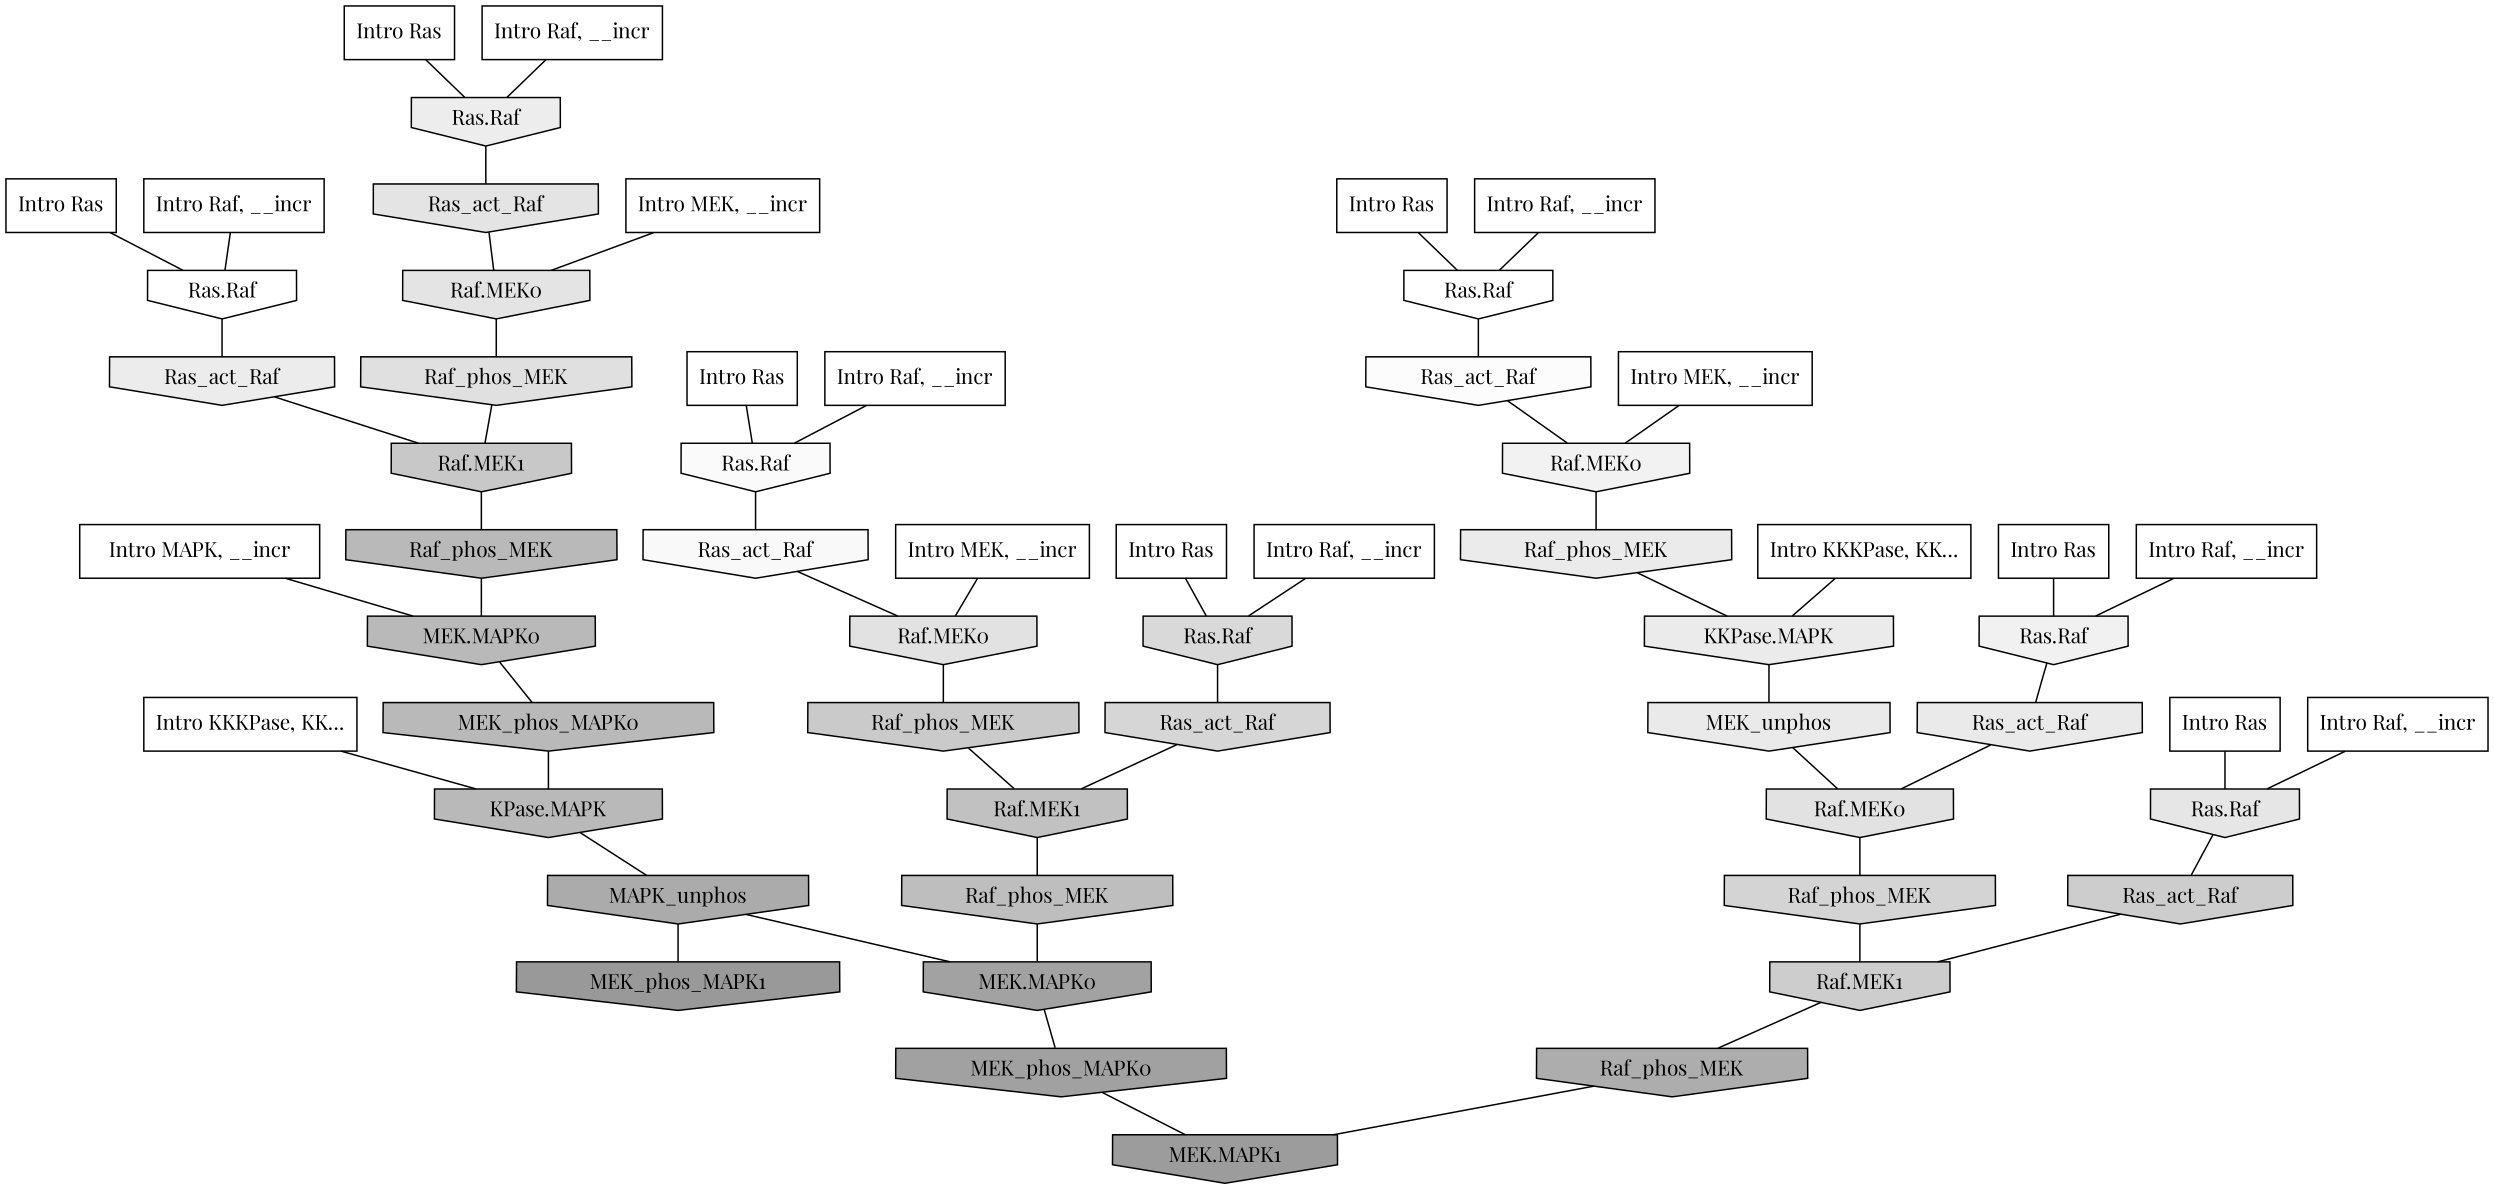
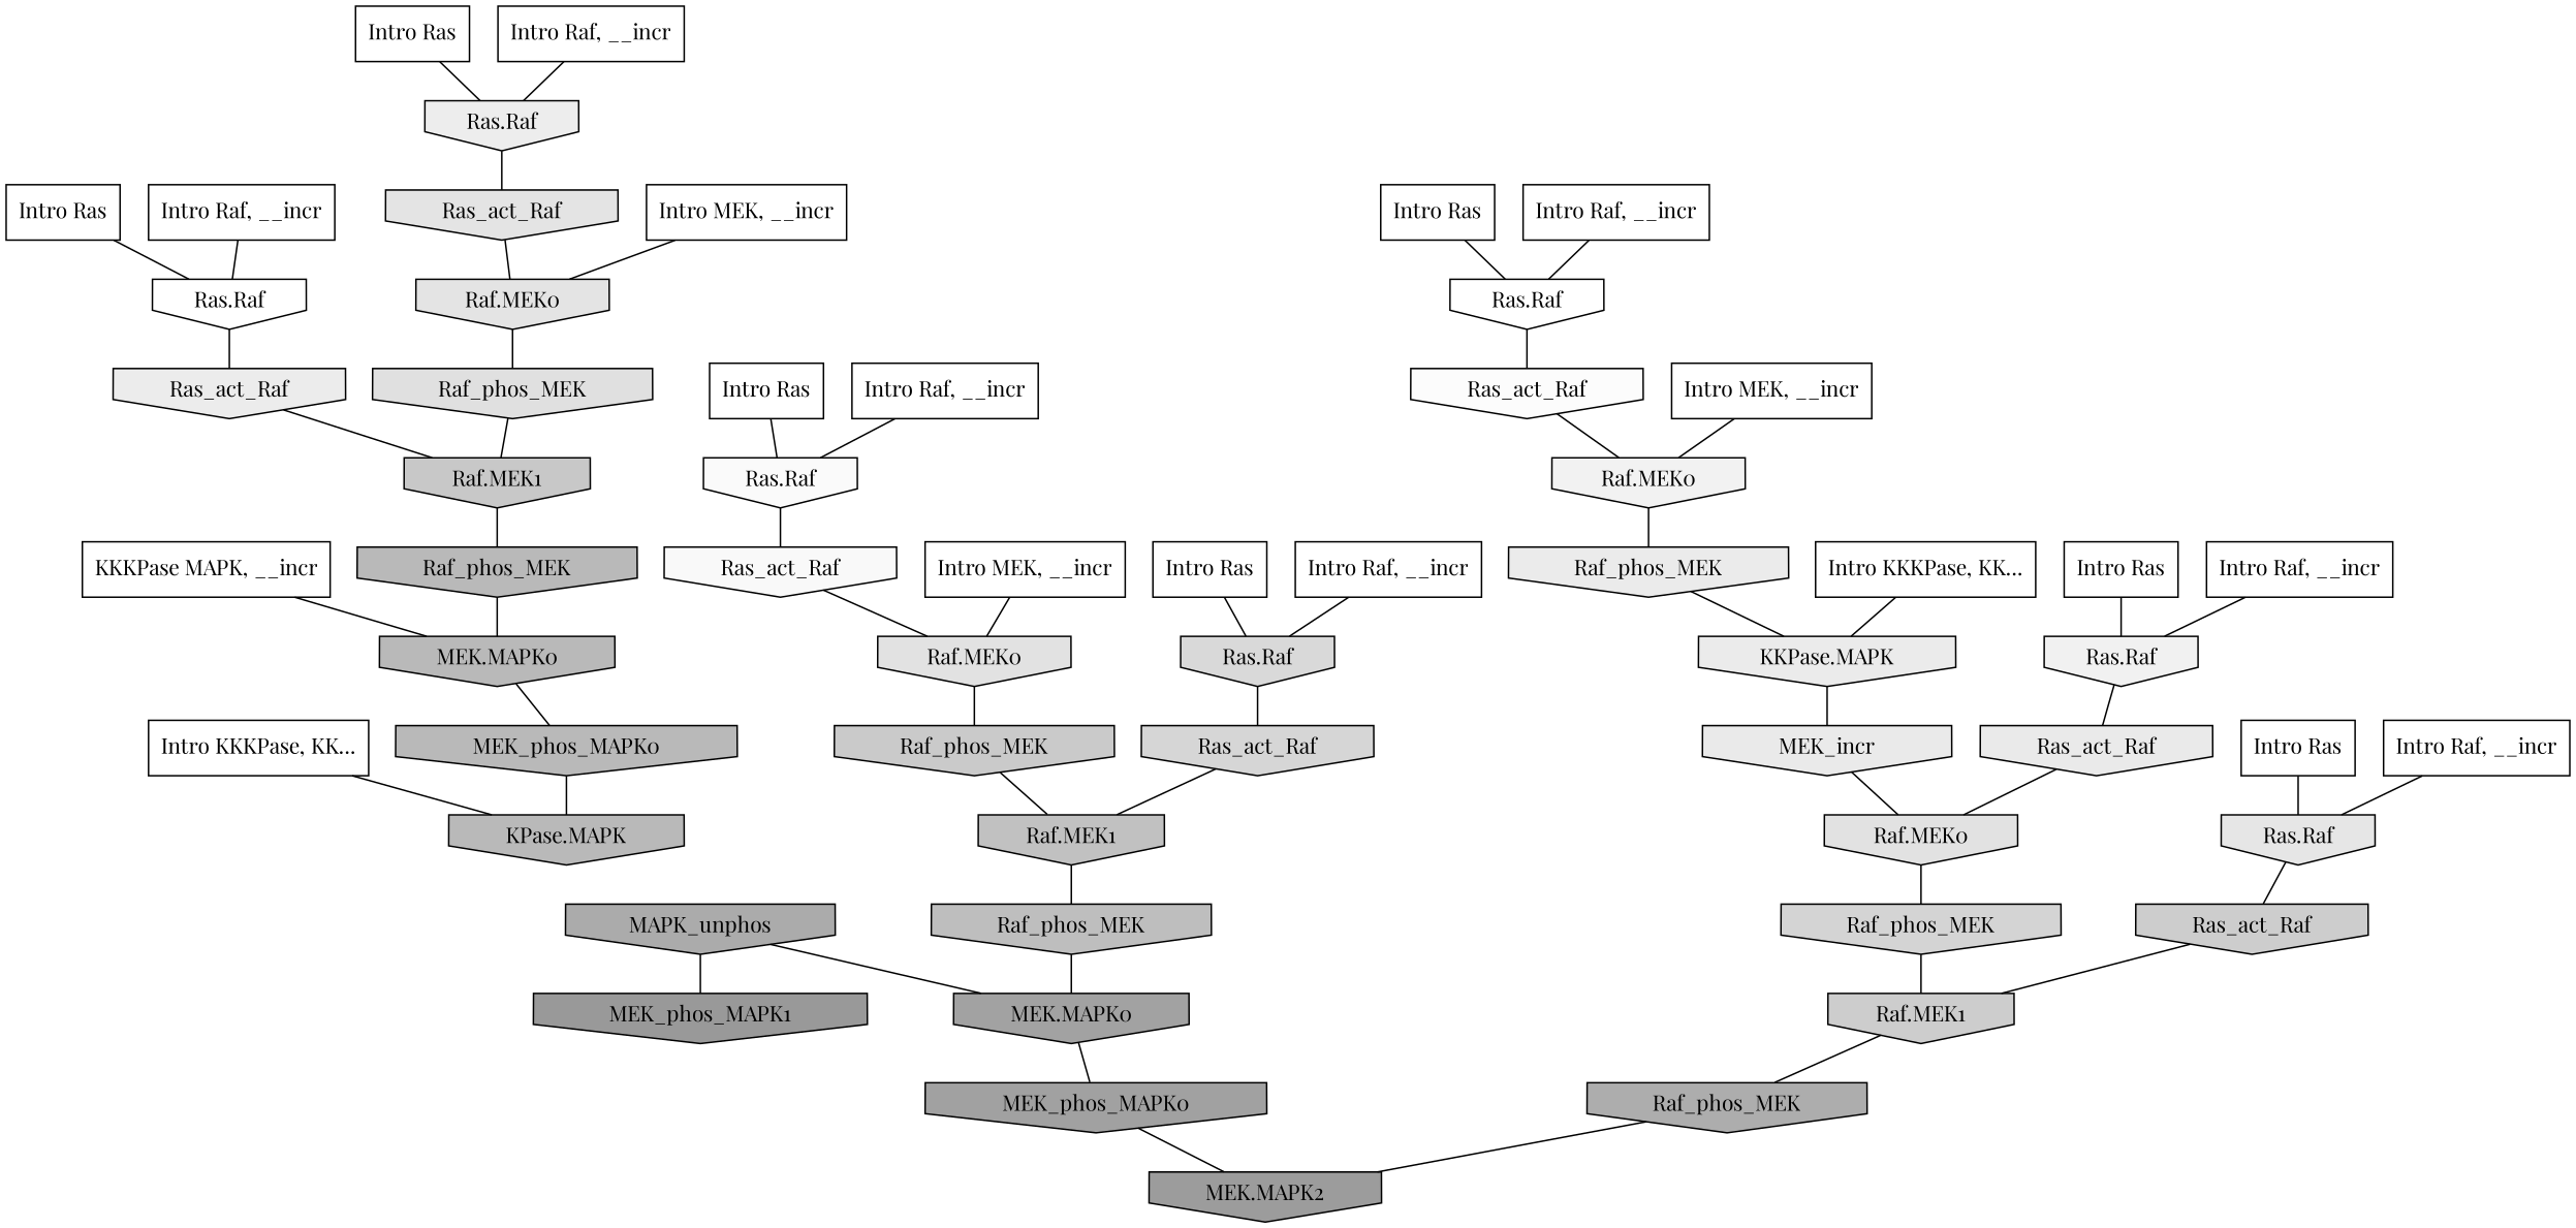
  digraph {
    fontname="Playfair Display"
    rankdir=TB
    ranksep=0.30
    node [fillcolor="0.000 0.000 1.000" fontname="Playfair Display" shape=invhouse style=filled]
    edge [color="0.000 0.000 0.000" dir=none fontname="Playfair Display"]
    n1 [label="Intro Ras" shape=rectangle]
    n2 [label="Ras.Raf"]
    n3 [fillcolor="0.000 0.000 0.985" label=Ras_act_Raf]
    n4 [label="Intro Ras" shape=rectangle]
    n5 [fillcolor="0.000 0.000 0.848" label="Ras.Raf"]
    n6 [fillcolor="0.000 0.000 0.838" label=Ras_act_Raf]
    n7 [label="Intro Ras" shape=rectangle]
    n8 [fillcolor="0.000 0.000 0.979" label="Ras.Raf"]
    n9 [fillcolor="0.000 0.000 0.976" label=Ras_act_Raf]
    n10 [label="Intro Ras" shape=rectangle]
    n11 [fillcolor="0.000 0.000 0.900" label="Ras.Raf"]
    n12 [fillcolor="0.000 0.000 0.801" label=Ras_act_Raf]
    n13 [label="Intro Ras" shape=rectangle]
    n14 [label="Ras.Raf"]
    n15 [fillcolor="0.000 0.000 0.922" label=Ras_act_Raf]
    n16 [label="Intro Ras" shape=rectangle]
    n17 [fillcolor="0.000 0.000 0.943" label="Ras.Raf"]
    n18 [fillcolor="0.000 0.000 0.916" label=Ras_act_Raf]
    n19 [label="Intro Ras" shape=rectangle]
    n20 [fillcolor="0.000 0.000 0.929" label="Ras.Raf"]
    n21 [fillcolor="0.000 0.000 0.891" label=Ras_act_Raf]
    n22 [label="Intro Raf, __incr" shape=rectangle]
    n23 [label="Intro Raf, __incr" shape=rectangle]
    n24 [label="Intro Raf, __incr" shape=rectangle]
    n25 [label="Intro Raf, __incr" shape=rectangle]
    n26 [label="Intro Raf, __incr" shape=rectangle]
    n27 [label="Intro Raf, __incr" shape=rectangle]
    n28 [label="Intro Raf, __incr" shape=rectangle]
    n29 [label="Intro MEK, __incr" shape=rectangle]
    n30 [fillcolor="0.000 0.000 0.891" label="Raf.MEK0"]
    n31 [fillcolor="0.000 0.000 0.876" label=Raf_phos_MEK]
    n32 [label="Intro MEK, __incr" shape=rectangle]
    n33 [fillcolor="0.000 0.000 0.947" label="Raf.MEK0"]
    n34 [fillcolor="0.000 0.000 0.921" label=Raf_phos_MEK]
    n35 [label="Intro MEK, __incr" shape=rectangle]
    n36 [fillcolor="0.000 0.000 0.886" label="Raf.MEK0"]
    n37 [fillcolor="0.000 0.000 0.790" label=Raf_phos_MEK]
-   n38 [label="Intro MAPK, __incr" shape=rectangle]
+   n38 [label="KKKPase MAPK, __incr" shape=rectangle]
    n39 [fillcolor="0.000 0.000 0.726" label="MEK.MAPK0"]
    n40 [fillcolor="0.000 0.000 0.723" label=MEK_phos_MAPK0]
    n41 [label="Intro KKKPase, KK..." shape=rectangle]
    n42 [fillcolor="0.000 0.000 0.723" label="KPase.MAPK"]
    n43 [fillcolor="0.000 0.000 0.669" label=MAPK_unphos]
    n44 [label="Intro KKKPase, KK..." shape=rectangle]
    n45 [fillcolor="0.000 0.000 0.920" label="KKPase.MAPK"]
-   n46 [fillcolor="0.000 0.000 0.917" label=MEK_unphos]
+   n46 [fillcolor="0.000 0.000 0.917" label=MEK_incr]
    n47 [fillcolor="0.000 0.000 0.783" label="Raf.MEK1"]
    n48 [fillcolor="0.000 0.000 0.884" label="Raf.MEK0"]
    n49 [fillcolor="0.000 0.000 0.726" label=Raf_phos_MEK]
    n50 [fillcolor="0.000 0.000 0.831" label=Raf_phos_MEK]
    n51 [fillcolor="0.000 0.000 0.801" label="Raf.MEK1"]
    n52 [fillcolor="0.000 0.000 0.755" label="Raf.MEK1"]
    n53 [fillcolor="0.000 0.000 0.743" label=Raf_phos_MEK]
    n54 [fillcolor="0.000 0.000 0.676" label=Raf_phos_MEK]
-   n55 [fillcolor="0.000 0.000 0.610" label="MEK.MAPK1"]
+   n55 [fillcolor="0.000 0.000 0.610" label="MEK.MAPK2"]
    n56 [fillcolor="0.000 0.000 0.635" label="MEK.MAPK0"]
    n57 [fillcolor="0.000 0.000 0.631" label=MEK_phos_MAPK0]
    n58 [fillcolor="0.000 0.000 0.600" label=MEK_phos_MAPK1]
    n1 -> n2
    n2 -> n3
    n3 -> n33
    n4 -> n5
    n5 -> n6
    n6 -> n52
    n7 -> n8
    n8 -> n9
    n9 -> n36
    n10 -> n11
    n11 -> n12
    n12 -> n51
    n13 -> n14
    n14 -> n15
    n15 -> n47
    n16 -> n17
    n17 -> n18
    n18 -> n48
    n19 -> n20
    n20 -> n21
    n21 -> n30
    n22 -> n2
    n23 -> n11
    n24 -> n14
    n25 -> n5
    n26 -> n8
    n27 -> n17
    n28 -> n20
    n29 -> n30
    n30 -> n31
    n31 -> n47
    n32 -> n33
    n33 -> n34
    n34 -> n45
    n35 -> n36
    n36 -> n37
    n37 -> n52
    n38 -> n39
    n39 -> n40
    n40 -> n42
    n41 -> n42
-   n42 -> n43
    n43 -> n56
    n43 -> n58
    n44 -> n45
    n45 -> n46
    n46 -> n48
    n47 -> n49
    n48 -> n50
    n49 -> n39
    n50 -> n51
    n51 -> n54
    n52 -> n53
    n53 -> n56
    n54 -> n55
    n56 -> n57
    n57 -> n55
  }
